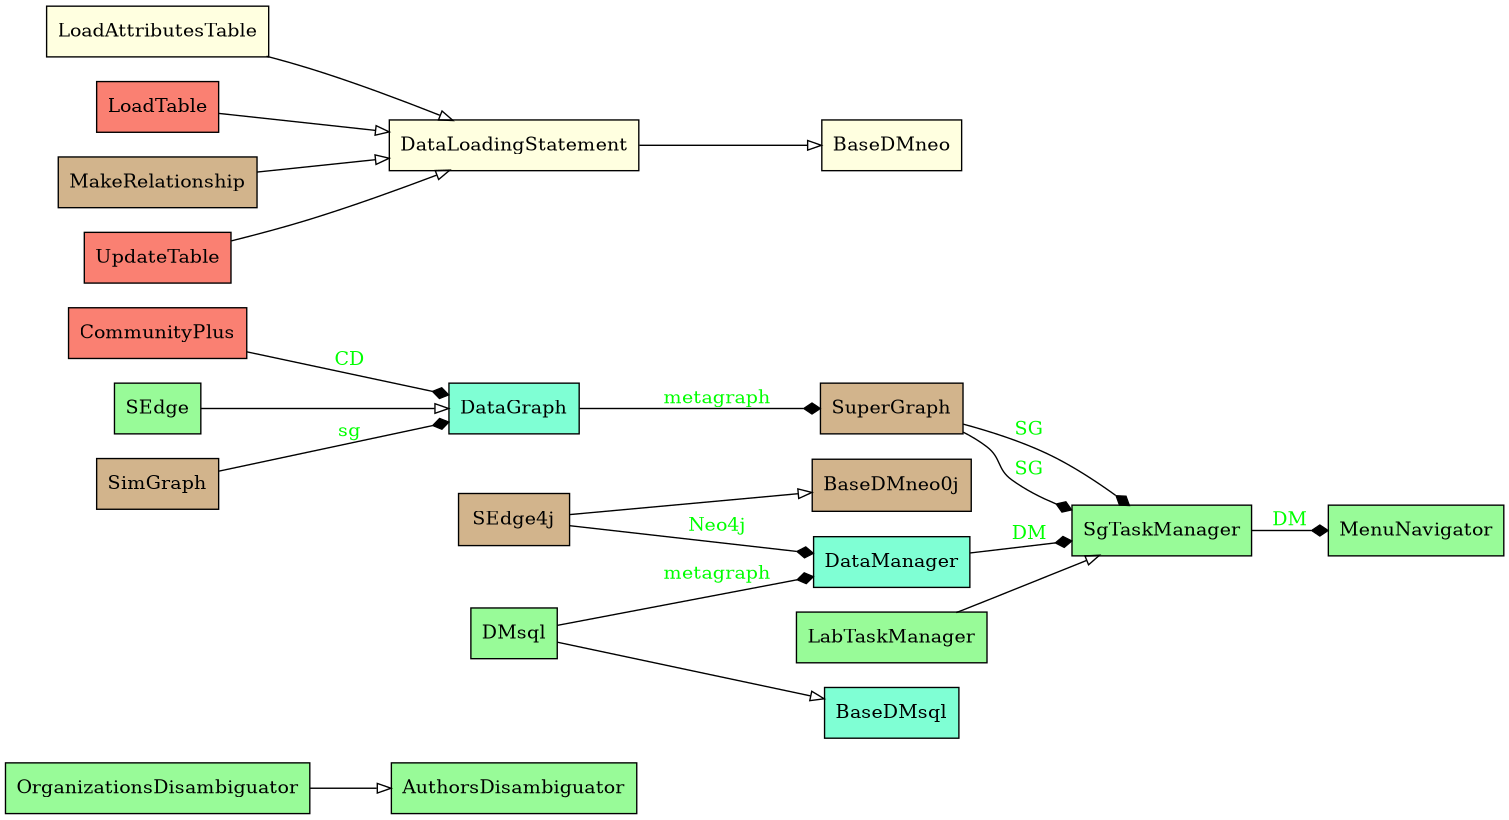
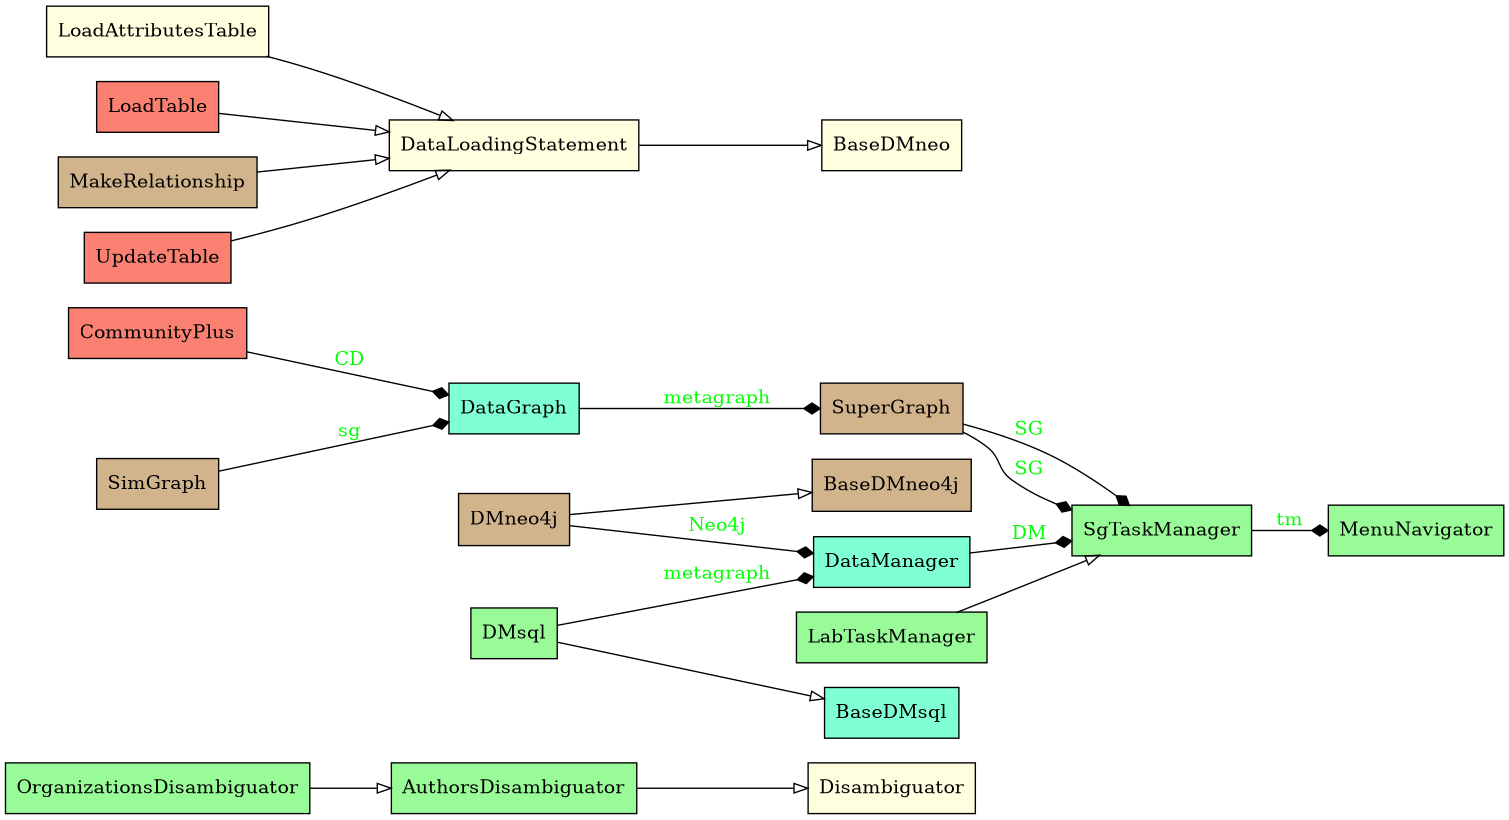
  digraph {
    rankdir=LR
    node [fillcolor=palegreen shape=record style=filled]
    edge [arrowhead=empty arrowtail=none]
    n1 [label=AuthorsDisambiguator]
-   n3 [fillcolor=tan label=BaseDMneo0j]
+   n2 [fillcolor=lightyellow label=Disambiguator]
+   n3 [fillcolor=tan label=BaseDMneo4j]
    n4 [fillcolor=aquamarine label=BaseDMsql]
    n5 [fillcolor=salmon label=CommunityPlus]
    n6 [fillcolor=aquamarine label=DataGraph]
    n7 [fillcolor=tan label=SuperGraph]
-   n8 [fillcolor=tan label=SEdge4j]
+   n8 [fillcolor=tan label=DMneo4j]
    n9 [fillcolor=aquamarine label=DataManager]
    n10 [label=SgTaskManager]
    n11 [label=DMsql]
    n12 [fillcolor=lightyellow label=DataLoadingStatement]
    n13 [fillcolor=lightyellow label=BaseDMneo]
    n14 [label=MenuNavigator]
    n15 [label=LabTaskManager]
    n16 [fillcolor=lightyellow label=LoadAttributesTable]
    n17 [fillcolor=salmon label=LoadTable]
    n18 [fillcolor=tan label=MakeRelationship]
    n19 [label=OrganizationsDisambiguator]
-   n20 [label=SEdge]
    n21 [fillcolor=tan label=SimGraph]
    n22 [fillcolor=salmon label=UpdateTable]
+   n1 -> n2
    n5 -> n6 [arrowhead=diamond fontcolor=green label=CD style=solid]
    n6 -> n7 [arrowhead=diamond fontcolor=green label=metagraph style=solid]
    n7 -> n10 [arrowhead=diamond fontcolor=green label=SG style=solid]
    n7 -> n10 [arrowhead=diamond fontcolor=green label=SG style=solid]
    n8 -> n3
    n8 -> n9 [arrowhead=diamond fontcolor=green label=Neo4j style=solid]
    n9 -> n10 [arrowhead=diamond fontcolor=green label=DM style=solid]
-   n10 -> n14 [arrowhead=diamond fontcolor=green label=DM style=solid]
+   n10 -> n14 [arrowhead=diamond fontcolor=green label=tm style=solid]
    n11 -> n4
    n11 -> n9 [arrowhead=diamond fontcolor=green label=metagraph style=solid]
    n12 -> n13
    n15 -> n10
    n16 -> n12
    n17 -> n12
    n18 -> n12
    n19 -> n1
-   n20 -> n6
    n21 -> n6 [arrowhead=diamond fontcolor=green label=sg style=solid]
    n22 -> n12
  }
